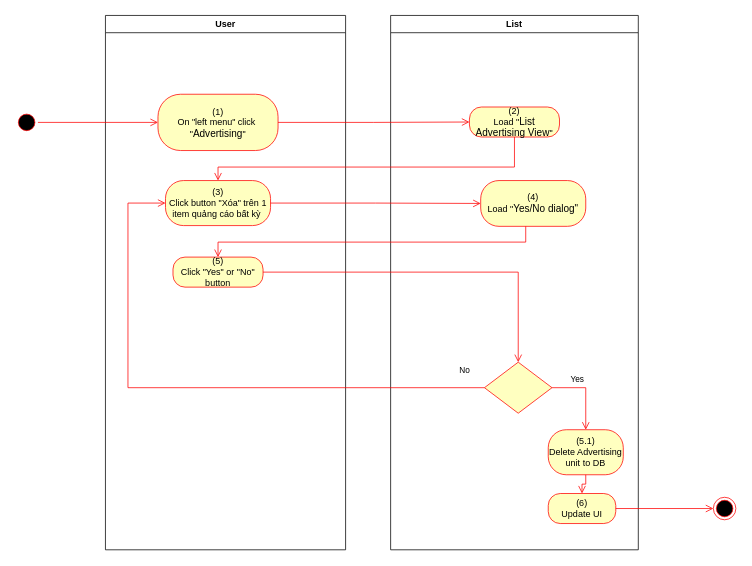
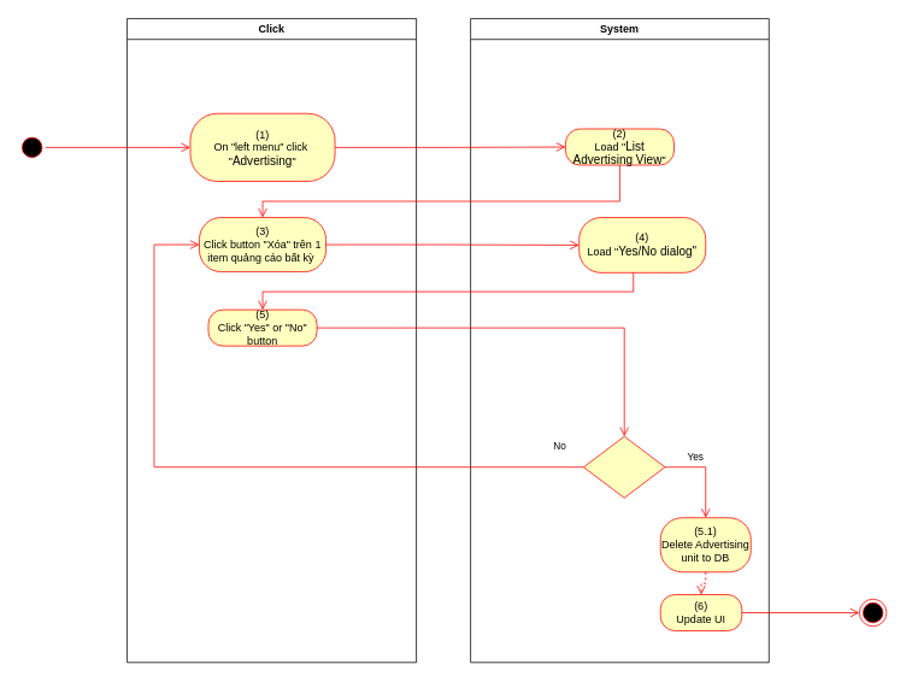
  <mxCell id="0" />
  <mxCell id="1" parent="0" />
- <mxCell id="2" value="User" style="swimlane;whiteSpace=wrap" vertex="1" parent="1"><mxGeometry x="140" y="20" width="320" height="712" as="geometry"><mxRectangle x="120" y="128" width="60" height="23" as="alternateBounds" /></mxGeometry></mxCell>
+ <mxCell id="2" value="Click" style="swimlane;whiteSpace=wrap" vertex="1" parent="1"><mxGeometry x="140" y="20" width="320" height="712" as="geometry"><mxRectangle x="120" y="128" width="60" height="23" as="alternateBounds" /></mxGeometry></mxCell>
  <mxCell id="3" value="&lt;span&gt;(1)&lt;/span&gt;&lt;br style=&quot;padding: 0px ; margin: 0px&quot;&gt;&lt;span&gt;On &quot;left menu&quot; click&amp;nbsp;&lt;/span&gt;&lt;br style=&quot;padding: 0px ; margin: 0px&quot;&gt;&lt;span&gt;&quot;&lt;/span&gt;&lt;span lang=&quot;EN-GB&quot; style=&quot;font-size: 10.0pt ; line-height: 107% ; font-family: &amp;#34;arial&amp;#34; , sans-serif&quot;&gt;Advertising&lt;/span&gt;&lt;span&gt;&quot;&lt;/span&gt;" style="rounded=1;whiteSpace=wrap;html=1;arcSize=40;fontColor=#000000;fillColor=#ffffc0;strokeColor=#ff0000;" vertex="1" parent="2"><mxGeometry x="70" y="105" width="160" height="75" as="geometry" /></mxCell>
  <mxCell id="4" value="(3)&lt;br&gt;Click button &quot;Xóa&quot; trên 1 item quảng cáo bất kỳ&amp;nbsp;" style="rounded=1;whiteSpace=wrap;html=1;arcSize=40;fontColor=#000000;fillColor=#ffffc0;strokeColor=#ff0000;" vertex="1" parent="2"><mxGeometry x="80" y="220" width="140" height="60" as="geometry" /></mxCell>
  <mxCell id="5" value="(5)&lt;br&gt;Click &quot;Yes&quot; or &quot;No&quot; button" style="rounded=1;whiteSpace=wrap;html=1;arcSize=40;fontColor=#000000;fillColor=#ffffc0;strokeColor=#ff0000;" vertex="1" parent="2"><mxGeometry x="90" y="322" width="120" height="40" as="geometry" /></mxCell>
- <mxCell id="6" value="List" style="swimlane;whiteSpace=wrap;startSize=23;" vertex="1" parent="1"><mxGeometry x="520" y="20" width="330" height="712" as="geometry" /></mxCell>
+ <mxCell id="6" value="System" style="swimlane;whiteSpace=wrap;startSize=23;" vertex="1" parent="1"><mxGeometry x="520" y="20" width="330" height="712" as="geometry" /></mxCell>
  <mxCell id="7" value="(2)&lt;br&gt;Load &quot;&lt;span lang=&quot;EN-GB&quot; style=&quot;font-size: 10.0pt ; line-height: 107% ; font-family: &amp;#34;arial&amp;#34; , sans-serif&quot;&gt;List Advertising View&lt;/span&gt;&quot;" style="rounded=1;whiteSpace=wrap;html=1;arcSize=40;fontColor=#000000;fillColor=#ffffc0;strokeColor=#ff0000;" vertex="1" parent="6"><mxGeometry x="105" y="122" width="120" height="40" as="geometry" /></mxCell>
  <mxCell id="8" value="" style="rhombus;whiteSpace=wrap;html=1;fillColor=#ffffc0;strokeColor=#ff0000;" vertex="1" parent="6"><mxGeometry x="125" y="462" width="90" height="68" as="geometry" /></mxCell>
  <mxCell id="9" value="Yes" style="edgeStyle=orthogonalEdgeStyle;html=1;align=left;verticalAlign=top;endArrow=open;endSize=8;strokeColor=#ff0000;rounded=0;exitX=1;exitY=0.5;exitDx=0;exitDy=0;" edge="1" parent="6" source="8" target="10"><mxGeometry x="-0.549" y="24" relative="1" as="geometry"><mxPoint x="170" y="552" as="targetPoint" /><mxPoint as="offset" /></mxGeometry></mxCell>
  <mxCell id="10" value="(5.1)&lt;br&gt;Delete Advertising unit to DB" style="rounded=1;whiteSpace=wrap;html=1;arcSize=40;fontColor=#000000;fillColor=#ffffc0;strokeColor=#ff0000;" vertex="1" parent="6"><mxGeometry x="210" y="552" width="100" height="60" as="geometry" /></mxCell>
  <mxCell id="11" value="(6)&lt;br&gt;Update UI" style="rounded=1;whiteSpace=wrap;html=1;arcSize=40;fontColor=#000000;fillColor=#ffffc0;strokeColor=#ff0000;" vertex="1" parent="6"><mxGeometry x="210" y="637" width="90" height="40" as="geometry" /></mxCell>
- <mxCell id="12" value="" style="edgeStyle=orthogonalEdgeStyle;html=1;verticalAlign=bottom;endArrow=open;endSize=8;strokeColor=#ff0000;rounded=0;exitX=0.5;exitY=1;exitDx=0;exitDy=0;entryX=0.5;entryY=0;entryDx=0;entryDy=0;" edge="1" parent="6" source="10" target="11"><mxGeometry relative="1" as="geometry"><mxPoint x="170" y="642" as="targetPoint" /></mxGeometry></mxCell>
+ <mxCell id="12" value="" style="edgeStyle=orthogonalEdgeStyle;html=1;verticalAlign=bottom;endArrow=open;endSize=8;strokeColor=#ff0000;rounded=0;exitX=0.5;exitY=1;exitDx=0;exitDy=0;entryX=0.5;entryY=0;entryDx=0;entryDy=0;dashed=1;" edge="1" parent="6" source="10" target="11"><mxGeometry relative="1" as="geometry"><mxPoint x="170" y="642" as="targetPoint" /></mxGeometry></mxCell>
  <mxCell id="13" value="(4)&lt;br&gt;Load &quot;&lt;font face=&quot;arial, sans-serif&quot;&gt;&lt;span style=&quot;font-size: 13.333px&quot;&gt;Yes/No dialog&quot;&lt;/span&gt;&lt;/font&gt;" style="rounded=1;whiteSpace=wrap;html=1;arcSize=40;fontColor=#000000;fillColor=#ffffc0;strokeColor=#ff0000;" vertex="1" parent="6"><mxGeometry x="120" y="220" width="140" height="61" as="geometry" /></mxCell>
  <mxCell id="14" value="" style="ellipse;html=1;shape=startState;fillColor=#000000;strokeColor=#ff0000;" vertex="1" parent="1"><mxGeometry x="20" y="147.5" width="30" height="30" as="geometry" /></mxCell>
  <mxCell id="15" value="" style="edgeStyle=orthogonalEdgeStyle;html=1;verticalAlign=bottom;endArrow=open;endSize=8;strokeColor=#ff0000;rounded=0;entryX=0;entryY=0.5;entryDx=0;entryDy=0;" edge="1" parent="1" source="14" target="3"><mxGeometry relative="1" as="geometry"><mxPoint x="200" y="145" as="targetPoint" /></mxGeometry></mxCell>
  <mxCell id="16" value="" style="edgeStyle=orthogonalEdgeStyle;html=1;verticalAlign=bottom;endArrow=open;endSize=8;strokeColor=#ff0000;rounded=0;entryX=0;entryY=0.5;entryDx=0;entryDy=0;" edge="1" parent="1" source="3" target="7"><mxGeometry relative="1" as="geometry"><mxPoint x="600" y="163" as="targetPoint" /></mxGeometry></mxCell>
  <mxCell id="17" value="" style="edgeStyle=orthogonalEdgeStyle;html=1;verticalAlign=bottom;endArrow=open;endSize=8;strokeColor=#ff0000;rounded=0;entryX=0.5;entryY=0;entryDx=0;entryDy=0;" edge="1" parent="1" source="7" target="4"><mxGeometry relative="1" as="geometry"><mxPoint x="685" y="242" as="targetPoint" /><Array as="points"><mxPoint x="685" y="222" /><mxPoint x="290" y="222" /></Array></mxGeometry></mxCell>
  <mxCell id="18" value="" style="ellipse;html=1;shape=endState;fillColor=#000000;strokeColor=#ff0000;" vertex="1" parent="1"><mxGeometry x="950" y="662" width="30" height="30" as="geometry" /></mxCell>
  <mxCell id="19" value="" style="edgeStyle=orthogonalEdgeStyle;html=1;verticalAlign=bottom;endArrow=open;endSize=8;strokeColor=#ff0000;rounded=0;exitX=1;exitY=0.5;exitDx=0;exitDy=0;entryX=0;entryY=0.5;entryDx=0;entryDy=0;" edge="1" parent="1" source="11" target="18"><mxGeometry relative="1" as="geometry"><mxPoint x="820" y="652" as="targetPoint" /><mxPoint x="820" y="592" as="sourcePoint" /></mxGeometry></mxCell>
  <mxCell id="20" value="" style="edgeStyle=orthogonalEdgeStyle;html=1;verticalAlign=bottom;endArrow=open;endSize=8;strokeColor=#ff0000;rounded=0;entryX=0;entryY=0.5;entryDx=0;entryDy=0;" edge="1" parent="1" source="4" target="13"><mxGeometry relative="1" as="geometry"><mxPoint x="280" y="355" as="targetPoint" /></mxGeometry></mxCell>
  <mxCell id="21" value="" style="edgeStyle=orthogonalEdgeStyle;html=1;verticalAlign=bottom;endArrow=open;endSize=8;strokeColor=#ff0000;rounded=0;entryX=0.5;entryY=0;entryDx=0;entryDy=0;" edge="1" parent="1" source="13" target="5"><mxGeometry relative="1" as="geometry"><mxPoint x="690" y="352" as="targetPoint" /><Array as="points"><mxPoint x="700" y="322" /><mxPoint x="290" y="322" /></Array></mxGeometry></mxCell>
  <mxCell id="22" value="" style="edgeStyle=orthogonalEdgeStyle;html=1;verticalAlign=bottom;endArrow=open;endSize=8;strokeColor=#ff0000;rounded=0;entryX=0.5;entryY=0;entryDx=0;entryDy=0;" edge="1" parent="1" source="5" target="8"><mxGeometry relative="1" as="geometry"><mxPoint x="700" y="442" as="targetPoint" /></mxGeometry></mxCell>
  <mxCell id="23" value="No" style="edgeStyle=orthogonalEdgeStyle;html=1;align=left;verticalAlign=bottom;endArrow=open;endSize=8;strokeColor=#ff0000;rounded=0;entryX=0;entryY=0.5;entryDx=0;entryDy=0;exitX=0;exitY=0.5;exitDx=0;exitDy=0;" edge="1" parent="1" source="8" target="4"><mxGeometry x="-0.909" y="-14" relative="1" as="geometry"><mxPoint x="590" y="572" as="targetPoint" /><Array as="points"><mxPoint x="170" y="516" /><mxPoint x="170" y="270" /></Array><mxPoint as="offset" /></mxGeometry></mxCell>
